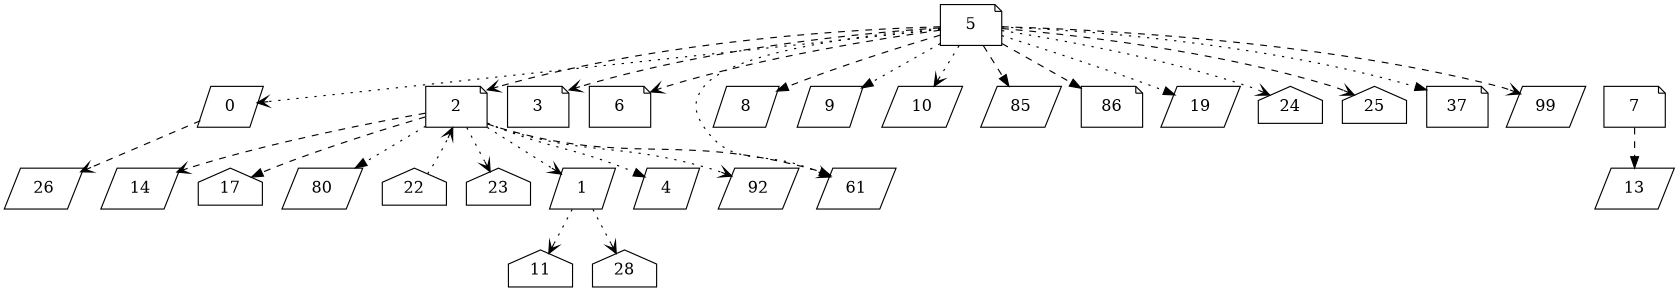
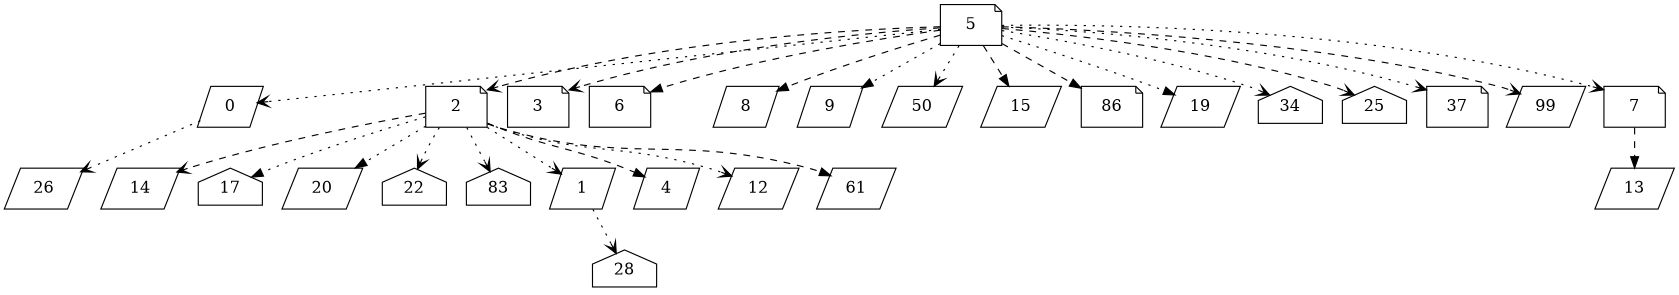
  digraph {
    node [shape=parallelogram]
    edge [arrowhead=vee style=dotted]
    5 [shape=note]
    0
    2 [shape=note]
    3 [shape=note]
    6 [shape=note]
    7 [shape=note]
    8
    9
-   10
-   15 [label=85]
+   10 [label=50]
+   15
    n11 [label=86 shape=note]
    19
-   24 [shape=house]
+   24 [shape=house label=34]
    25 [shape=house]
    n15 [label=37 shape=note]
    n16 [label=99]
    26
    1
    4
-   12 [label=92]
+   12
    14
    17 [shape=house]
-   20 [label=80]
+   20
    n24 [label=61]
    22 [shape=house]
-   23 [shape=house]
+   23 [shape=house label=83]
    13
-   11 [shape=house]
    28 [shape=house]
    5 -> 0
    5 -> 2 [style=dashed]
    5 -> 3 [style=dashed]
-   5 -> 6 [style=dashed]
-   5 -> n24
+   5 -> 6 [arrowhead=normal style=dashed]
+   5 -> 7
    5 -> 8 [arrowhead=normal style=dashed]
    5 -> 9 [arrowhead=normal]
    5 -> 10
    5 -> 15 [arrowhead=normal style=dashed]
    5 -> n11 [arrowhead=normal style=dashed]
    5 -> 19 [arrowhead=normal]
    5 -> 24
    5 -> 25 [style=dashed]
-   5 -> n15 [arrowhead=normal]
+   5 -> n15
    5 -> n16 [style=dashed]
-   0 -> 26 [style=dashed]
+   0 -> 26
    2 -> 1
-   2 -> 4 [arrowhead=normal]
+   2 -> 4 [arrowhead=normal style=dashed]
    2 -> 12
    2 -> 14 [style=dashed]
-   2 -> 17 [arrowhead=normal style=dashed]
+   2 -> 17 [arrowhead=normal]
    2 -> 20 [arrowhead=normal]
    2 -> n24 [arrowhead=normal style=dashed]
-   22 -> 2
+   2 -> 22
    2 -> 23
    7 -> 13 [arrowhead=normal style=dashed]
-   1 -> 11
    1 -> 28
  }
